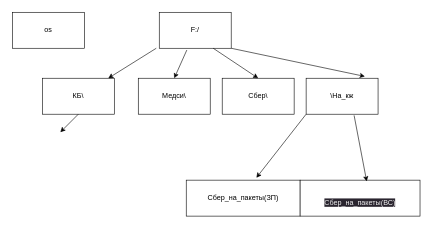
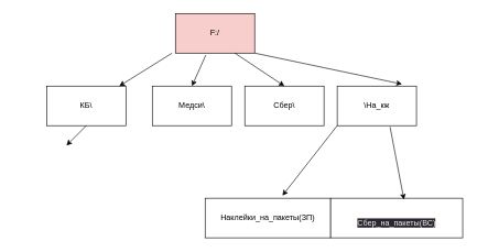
  <mxCell id="0" />
  <mxCell id="1" parent="0" />
- <mxCell id="2" value="F:/" style="rounded=0;whiteSpace=wrap;html=1;" parent="1" vertex="1"><mxGeometry x="265" y="20" width="120" height="60" as="geometry" /></mxCell>
+ <mxCell id="2" value="F:/" style="rounded=0;whiteSpace=wrap;html=1;fillColor=#f8cecc;" parent="1" vertex="1"><mxGeometry x="265" y="20" width="120" height="60" as="geometry" /></mxCell>
  <mxCell id="3" value="КБ\" style="rounded=0;whiteSpace=wrap;html=1;" parent="1" vertex="1"><mxGeometry x="70" y="130" width="120" height="60" as="geometry" /></mxCell>
  <mxCell id="4" value="Медси\" style="rounded=0;whiteSpace=wrap;html=1;" parent="1" vertex="1"><mxGeometry x="230" y="130" width="120" height="60" as="geometry" /></mxCell>
  <mxCell id="5" value="Сбер\" style="rounded=0;whiteSpace=wrap;html=1;" parent="1" vertex="1"><mxGeometry x="370" y="130" width="120" height="60" as="geometry" /></mxCell>
  <mxCell id="6" value="" style="endArrow=classic;html=1;exitX=0;exitY=1;exitDx=0;exitDy=0;entryX=0.5;entryY=0;entryDx=0;entryDy=0;" parent="1" target="4" edge="1"><mxGeometry relative="1" as="geometry"><mxPoint x="311" y="83" as="sourcePoint" /><mxPoint x="290" y="120" as="targetPoint" /></mxGeometry></mxCell>
  <mxCell id="7" value="" style="endArrow=classic;html=1;entryX=0.5;entryY=0;entryDx=0;entryDy=0;exitX=0.75;exitY=1;exitDx=0;exitDy=0;" parent="1" source="2" target="5" edge="1"><mxGeometry relative="1" as="geometry"><mxPoint x="360" y="90" as="sourcePoint" /><mxPoint x="304" y="130" as="targetPoint" /></mxGeometry></mxCell>
  <mxCell id="8" value="\На_кж" style="rounded=0;whiteSpace=wrap;html=1;" parent="1" vertex="1"><mxGeometry x="510" y="130" width="120" height="60" as="geometry" /></mxCell>
- <mxCell id="9" value="Сбер_на_пакеты(ЗП)" style="rounded=0;whiteSpace=wrap;html=1;" parent="1" vertex="1"><mxGeometry x="310" y="300" width="190" height="60" as="geometry" /></mxCell>
+ <mxCell id="9" value="Наклейки_на_пакеты(ЗП)" style="rounded=0;whiteSpace=wrap;html=1;" parent="1" vertex="1"><mxGeometry x="310" y="300" width="190" height="60" as="geometry" /></mxCell>
  <mxCell id="10" value="&lt;br&gt;&lt;span style=&quot;color: rgb(240, 240, 240); font-family: Helvetica; font-size: 12px; font-style: normal; font-variant-ligatures: normal; font-variant-caps: normal; font-weight: 400; letter-spacing: normal; orphans: 2; text-align: center; text-indent: 0px; text-transform: none; widows: 2; word-spacing: 0px; -webkit-text-stroke-width: 0px; background-color: rgb(42, 37, 47); text-decoration-thickness: initial; text-decoration-style: initial; text-decoration-color: initial; float: none; display: inline !important;&quot;&gt;Сбер_на_пакеты(ВС)&lt;/span&gt;&lt;br&gt;" style="rounded=0;whiteSpace=wrap;html=1;" parent="1" vertex="1"><mxGeometry x="500" y="300" width="200" height="60" as="geometry" /></mxCell>
  <mxCell id="11" value="" style="endArrow=classic;html=1;entryX=0.616;entryY=-0.067;entryDx=0;entryDy=0;entryPerimeter=0;exitX=0;exitY=1;exitDx=0;exitDy=0;" parent="1" target="9" edge="1" source="8"><mxGeometry width="50" height="50" relative="1" as="geometry"><mxPoint x="140" y="270" as="sourcePoint" /><mxPoint x="190" y="220" as="targetPoint" /></mxGeometry></mxCell>
  <mxCell id="12" value="" style="endArrow=classic;html=1;entryX=0.817;entryY=-0.05;entryDx=0;entryDy=0;entryPerimeter=0;exitX=1;exitY=1;exitDx=0;exitDy=0;" parent="1" source="2" target="8" edge="1"><mxGeometry width="50" height="50" relative="1" as="geometry"><mxPoint x="260" y="70" as="sourcePoint" /><mxPoint x="140" y="140" as="targetPoint" /></mxGeometry></mxCell>
  <mxCell id="13" value="" style="endArrow=classic;html=1;" parent="1" edge="1"><mxGeometry width="50" height="50" relative="1" as="geometry"><mxPoint x="260" y="80" as="sourcePoint" /><mxPoint x="180" y="130" as="targetPoint" /></mxGeometry></mxCell>
  <mxCell id="14" value="" style="endArrow=classic;html=1;entryX=0.25;entryY=0;entryDx=0;entryDy=0;exitX=0.5;exitY=1;exitDx=0;exitDy=0;" parent="1" source="3" edge="1"><mxGeometry width="50" height="50" relative="1" as="geometry"><mxPoint x="100" y="200" as="sourcePoint" /><mxPoint x="100" y="220" as="targetPoint" /></mxGeometry></mxCell>
- <mxCell id="15" value="os&lt;br&gt;" style="rounded=0;whiteSpace=wrap;html=1;" parent="1" vertex="1"><mxGeometry x="20" y="20" width="120" height="60" as="geometry" /></mxCell>
  <mxCell id="16" value="" style="endArrow=classic;html=1;entryX=0.555;entryY=0.033;entryDx=0;entryDy=0;entryPerimeter=0;exitX=0.667;exitY=1.033;exitDx=0;exitDy=0;exitPerimeter=0;" edge="1" parent="1" source="8" target="10"><mxGeometry width="50" height="50" relative="1" as="geometry"><mxPoint x="600" y="190" as="sourcePoint" /><mxPoint x="650" y="140" as="targetPoint" /></mxGeometry></mxCell>
